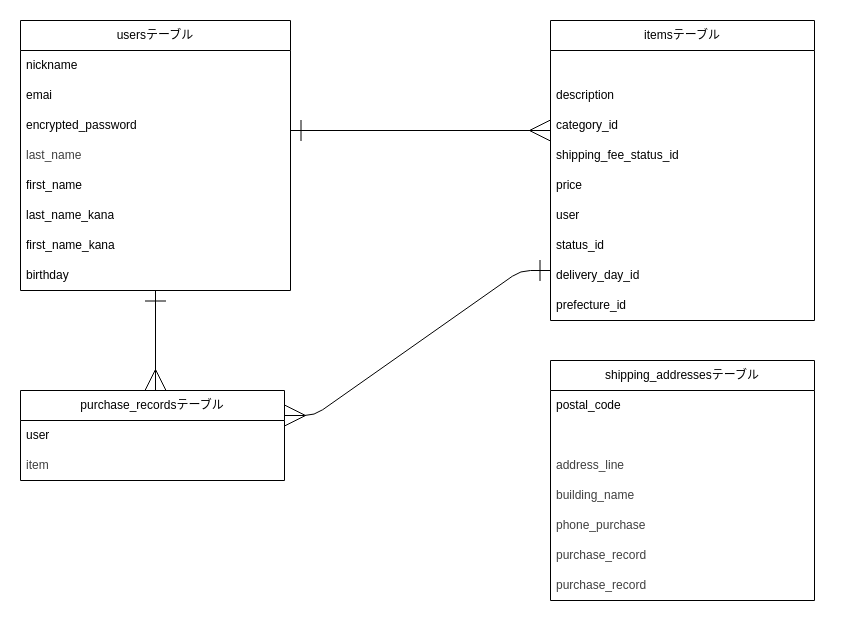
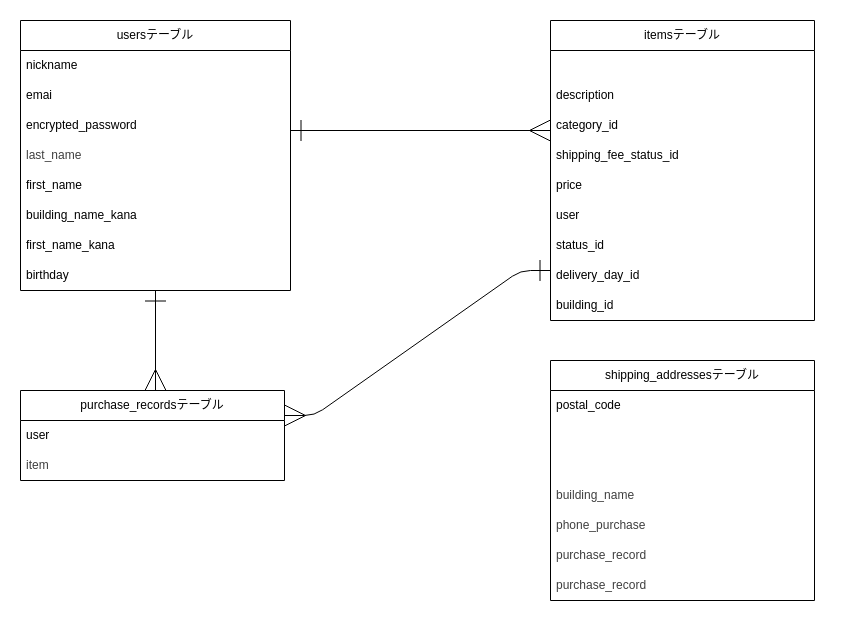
  <mxCell id="0" />
  <mxCell id="1" parent="0" />
  <mxCell id="2" value="" style="group" parent="1" vertex="1" connectable="0"><mxGeometry x="550" y="20" width="270" height="300" as="geometry" /></mxCell>
  <mxCell id="3" value="itemsテーブル" style="swimlane;fontStyle=0;childLayout=stackLayout;horizontal=1;startSize=30;horizontalStack=0;resizeParent=1;resizeParentMax=0;resizeLast=0;collapsible=1;marginBottom=0;whiteSpace=wrap;html=1;movable=1;resizable=1;rotatable=1;deletable=1;editable=1;locked=0;connectable=1;container=0;" parent="2" vertex="1"><mxGeometry width="264" height="300" as="geometry" /></mxCell>
  <mxCell id="4" value="&lt;div&gt;&lt;span style=&quot;background-color: transparent;&quot;&gt;shipping_fee_status_id&lt;/span&gt;&lt;/div&gt;" style="text;strokeColor=none;fillColor=none;align=left;verticalAlign=middle;spacingLeft=4;spacingRight=4;overflow=hidden;points=[[0,0.5],[1,0.5]];portConstraint=eastwest;rotatable=0;whiteSpace=wrap;html=1;" parent="2" vertex="1"><mxGeometry y="120" width="270" height="30" as="geometry" /></mxCell>
  <mxCell id="5" value="&lt;font color=&quot;#000000&quot;&gt;description&lt;br&gt;&lt;/font&gt;" style="text;strokeColor=none;fillColor=none;align=left;verticalAlign=middle;spacingLeft=4;spacingRight=4;overflow=hidden;points=[[0,0.5],[1,0.5]];portConstraint=eastwest;rotatable=0;whiteSpace=wrap;html=1;" parent="2" vertex="1"><mxGeometry y="60" width="264" height="30" as="geometry" /></mxCell>
  <mxCell id="6" value="&lt;div&gt;&lt;span style=&quot;background-color: transparent;&quot;&gt;category_id&lt;/span&gt;&lt;/div&gt;" style="text;strokeColor=none;fillColor=none;align=left;verticalAlign=middle;spacingLeft=4;spacingRight=4;overflow=hidden;points=[[0,0.5],[1,0.5]];portConstraint=eastwest;rotatable=0;whiteSpace=wrap;html=1;" parent="2" vertex="1"><mxGeometry y="90" width="264" height="30" as="geometry" /></mxCell>
  <mxCell id="7" value="&lt;div&gt;&lt;span style=&quot;background-color: transparent;&quot;&gt;price&lt;/span&gt;&lt;/div&gt;" style="text;strokeColor=none;fillColor=none;align=left;verticalAlign=middle;spacingLeft=4;spacingRight=4;overflow=hidden;points=[[0,0.5],[1,0.5]];portConstraint=eastwest;rotatable=0;whiteSpace=wrap;html=1;" parent="2" vertex="1"><mxGeometry y="150" width="270" height="30" as="geometry" /></mxCell>
  <mxCell id="8" value="&lt;div&gt;&lt;span style=&quot;background-color: transparent;&quot;&gt;user&lt;/span&gt;&lt;/div&gt;" style="text;strokeColor=none;fillColor=none;align=left;verticalAlign=middle;spacingLeft=4;spacingRight=4;overflow=hidden;points=[[0,0.5],[1,0.5]];portConstraint=eastwest;rotatable=0;whiteSpace=wrap;html=1;" parent="2" vertex="1"><mxGeometry y="180" width="270" height="30" as="geometry" /></mxCell>
  <mxCell id="9" value="&lt;div&gt;&lt;span style=&quot;background-color: transparent;&quot;&gt;status_id&lt;/span&gt;&lt;/div&gt;" style="text;strokeColor=none;fillColor=none;align=left;verticalAlign=middle;spacingLeft=4;spacingRight=4;overflow=hidden;points=[[0,0.5],[1,0.5]];portConstraint=eastwest;rotatable=0;whiteSpace=wrap;html=1;" parent="2" vertex="1"><mxGeometry y="210" width="270" height="30" as="geometry" /></mxCell>
  <mxCell id="10" value="&lt;div&gt;&lt;span style=&quot;background-color: transparent;&quot;&gt;delivery_day_id&lt;/span&gt;&lt;span style=&quot;background-color: transparent; white-space: pre;&quot;&gt;&#09;&lt;/span&gt;&lt;span style=&quot;background-color: transparent;&quot;&gt;&amp;nbsp;&lt;/span&gt;&lt;/div&gt;" style="text;strokeColor=none;fillColor=none;align=left;verticalAlign=middle;spacingLeft=4;spacingRight=4;overflow=hidden;points=[[0,0.5],[1,0.5]];portConstraint=eastwest;rotatable=0;whiteSpace=wrap;html=1;" parent="2" vertex="1"><mxGeometry y="240" width="270" height="30" as="geometry" /></mxCell>
- <mxCell id="11" value="&lt;div&gt;&lt;span style=&quot;background-color: transparent;&quot;&gt;prefecture_id&lt;/span&gt;&lt;span style=&quot;background-color: transparent; white-space: pre;&quot;&gt;&#09;&lt;/span&gt;&lt;span style=&quot;background-color: transparent;&quot;&gt;&amp;nbsp;&lt;/span&gt;&lt;/div&gt;" style="text;strokeColor=none;fillColor=none;align=left;verticalAlign=middle;spacingLeft=4;spacingRight=4;overflow=hidden;points=[[0,0.5],[1,0.5]];portConstraint=eastwest;rotatable=0;whiteSpace=wrap;html=1;" parent="2" vertex="1"><mxGeometry y="270" width="270" height="30" as="geometry" /></mxCell>
+ <mxCell id="11" value="&lt;div&gt;&lt;span style=&quot;background-color: transparent;&quot;&gt;building_id&lt;/span&gt;&lt;span style=&quot;background-color: transparent; white-space: pre;&quot;&gt;&#09;&lt;/span&gt;&lt;span style=&quot;background-color: transparent;&quot;&gt;&amp;nbsp;&lt;/span&gt;&lt;/div&gt;" style="text;strokeColor=none;fillColor=none;align=left;verticalAlign=middle;spacingLeft=4;spacingRight=4;overflow=hidden;points=[[0,0.5],[1,0.5]];portConstraint=eastwest;rotatable=0;whiteSpace=wrap;html=1;" parent="2" vertex="1"><mxGeometry y="270" width="270" height="30" as="geometry" /></mxCell>
  <mxCell id="12" value="" style="group" parent="1" vertex="1" connectable="0"><mxGeometry x="550" y="360" width="270" height="240" as="geometry" /></mxCell>
  <mxCell id="13" value="shipping_addressesテーブル" style="swimlane;fontStyle=0;childLayout=stackLayout;horizontal=1;startSize=30;horizontalStack=0;resizeParent=1;resizeParentMax=0;resizeLast=0;collapsible=1;marginBottom=0;whiteSpace=wrap;html=1;movable=1;resizable=1;rotatable=1;deletable=1;editable=1;locked=0;connectable=1;container=0;" parent="12" vertex="1"><mxGeometry width="264" height="240" as="geometry" /></mxCell>
  <mxCell id="14" value="&lt;div&gt;&lt;div style=&quot;color: rgb(63, 63, 63);&quot;&gt;building_name&lt;br&gt;&lt;/div&gt;&lt;/div&gt;" style="text;strokeColor=none;fillColor=none;align=left;verticalAlign=middle;spacingLeft=4;spacingRight=4;overflow=hidden;points=[[0,0.5],[1,0.5]];portConstraint=eastwest;rotatable=0;whiteSpace=wrap;html=1;" parent="12" vertex="1"><mxGeometry y="120" width="270" height="30" as="geometry" /></mxCell>
  <mxCell id="15" value="&lt;font color=&quot;#000000&quot;&gt;&lt;div style=&quot;&quot;&gt;postal_code&lt;/div&gt;&lt;/font&gt;" style="text;strokeColor=none;fillColor=none;align=left;verticalAlign=middle;spacingLeft=4;spacingRight=4;overflow=hidden;points=[[0,0.5],[1,0.5]];portConstraint=eastwest;rotatable=0;whiteSpace=wrap;html=1;" parent="12" vertex="1"><mxGeometry y="30" width="264" height="30" as="geometry" /></mxCell>
- <mxCell id="16" value="&lt;div&gt;&lt;div style=&quot;color: rgb(63, 63, 63);&quot;&gt;address_line&lt;br&gt;&lt;/div&gt;&lt;/div&gt;" style="text;strokeColor=none;fillColor=none;align=left;verticalAlign=middle;spacingLeft=4;spacingRight=4;overflow=hidden;points=[[0,0.5],[1,0.5]];portConstraint=eastwest;rotatable=0;whiteSpace=wrap;html=1;" parent="12" vertex="1"><mxGeometry y="90" width="264" height="30" as="geometry" /></mxCell>
  <mxCell id="17" value="&lt;div&gt;&lt;div style=&quot;color: rgb(63, 63, 63);&quot;&gt;phone_purchase&lt;br&gt;&lt;/div&gt;&lt;/div&gt;" style="text;strokeColor=none;fillColor=none;align=left;verticalAlign=middle;spacingLeft=4;spacingRight=4;overflow=hidden;points=[[0,0.5],[1,0.5]];portConstraint=eastwest;rotatable=0;whiteSpace=wrap;html=1;" parent="12" vertex="1"><mxGeometry y="150" width="270" height="30" as="geometry" /></mxCell>
  <mxCell id="18" value="&lt;div&gt;&lt;span style=&quot;color: rgb(63, 63, 63);&quot;&gt;purchase_record&lt;/span&gt;&lt;/div&gt;" style="text;strokeColor=none;fillColor=none;align=left;verticalAlign=middle;spacingLeft=4;spacingRight=4;overflow=hidden;points=[[0,0.5],[1,0.5]];portConstraint=eastwest;rotatable=0;whiteSpace=wrap;html=1;" parent="12" vertex="1"><mxGeometry y="180" width="270" height="30" as="geometry" /></mxCell>
  <mxCell id="19" value="&lt;div&gt;&lt;span style=&quot;color: rgb(63, 63, 63);&quot;&gt;purchase_record&lt;/span&gt;&lt;/div&gt;" style="text;strokeColor=none;fillColor=none;align=left;verticalAlign=middle;spacingLeft=4;spacingRight=4;overflow=hidden;points=[[0,0.5],[1,0.5]];portConstraint=eastwest;rotatable=0;whiteSpace=wrap;html=1;" parent="12" vertex="1"><mxGeometry y="210" width="270" height="30" as="geometry" /></mxCell>
  <mxCell id="20" value="" style="group" parent="1" vertex="1" connectable="0"><mxGeometry x="20" y="390" width="264" height="90" as="geometry" /></mxCell>
  <mxCell id="21" value="purchase_recordsテーブル" style="swimlane;fontStyle=0;childLayout=stackLayout;horizontal=1;startSize=30;horizontalStack=0;resizeParent=1;resizeParentMax=0;resizeLast=0;collapsible=1;marginBottom=0;whiteSpace=wrap;html=1;movable=1;resizable=1;rotatable=1;deletable=1;editable=1;locked=0;connectable=1;container=0;" parent="20" vertex="1"><mxGeometry width="264" height="90" as="geometry" /></mxCell>
  <mxCell id="22" value="&lt;font color=&quot;#000000&quot;&gt;&lt;div style=&quot;&quot;&gt;user&lt;/div&gt;&lt;/font&gt;" style="text;strokeColor=none;fillColor=none;align=left;verticalAlign=middle;spacingLeft=4;spacingRight=4;overflow=hidden;points=[[0,0.5],[1,0.5]];portConstraint=eastwest;rotatable=0;whiteSpace=wrap;html=1;" parent="20" vertex="1"><mxGeometry y="30" width="264" height="30" as="geometry" /></mxCell>
  <mxCell id="23" value="&lt;font color=&quot;#000000&quot;&gt;&lt;div style=&quot;color: rgb(63, 63, 63);&quot;&gt;&lt;span style=&quot;color: rgb(63, 63, 63); background-color: transparent;&quot;&gt;item&lt;/span&gt;&lt;/div&gt;&lt;/font&gt;" style="text;strokeColor=none;fillColor=none;align=left;verticalAlign=middle;spacingLeft=4;spacingRight=4;overflow=hidden;points=[[0,0.5],[1,0.5]];portConstraint=eastwest;rotatable=0;whiteSpace=wrap;html=1;" parent="20" vertex="1"><mxGeometry y="60" width="264" height="30" as="geometry" /></mxCell>
  <mxCell id="24" value="" style="group" parent="1" vertex="1" connectable="0"><mxGeometry x="20" y="20" width="270" height="270" as="geometry" /></mxCell>
  <mxCell id="25" value="usersテーブル" style="swimlane;fontStyle=0;childLayout=stackLayout;horizontal=1;startSize=30;horizontalStack=0;resizeParent=1;resizeParentMax=0;resizeLast=0;collapsible=1;marginBottom=0;whiteSpace=wrap;html=1;movable=1;resizable=1;rotatable=1;deletable=1;editable=1;locked=0;connectable=1;container=0;" parent="24" vertex="1"><mxGeometry width="270" height="270" as="geometry" /></mxCell>
  <mxCell id="26" value="&lt;span style=&quot;color: rgb(63, 63, 63);&quot;&gt;last_name&lt;/span&gt;" style="text;strokeColor=none;fillColor=none;align=left;verticalAlign=middle;spacingLeft=4;spacingRight=4;overflow=hidden;points=[[0,0.5],[1,0.5]];portConstraint=eastwest;rotatable=0;whiteSpace=wrap;html=1;" parent="24" vertex="1"><mxGeometry y="120" width="270" height="30" as="geometry" /></mxCell>
  <mxCell id="27" value="&lt;font color=&quot;#000000&quot;&gt;&lt;div style=&quot;&quot;&gt;nickname&lt;/div&gt;&lt;/font&gt;" style="text;strokeColor=none;fillColor=none;align=left;verticalAlign=middle;spacingLeft=4;spacingRight=4;overflow=hidden;points=[[0,0.5],[1,0.5]];portConstraint=eastwest;rotatable=0;whiteSpace=wrap;html=1;" parent="24" vertex="1"><mxGeometry y="30" width="264" height="30" as="geometry" /></mxCell>
  <mxCell id="28" value="&lt;font color=&quot;#000000&quot;&gt;&lt;div style=&quot;&quot;&gt;&lt;span style=&quot;background-color: transparent;&quot;&gt;emai&lt;/span&gt;&lt;/div&gt;&lt;/font&gt;" style="text;strokeColor=none;fillColor=none;align=left;verticalAlign=middle;spacingLeft=4;spacingRight=4;overflow=hidden;points=[[0,0.5],[1,0.5]];portConstraint=eastwest;rotatable=0;whiteSpace=wrap;html=1;" parent="24" vertex="1"><mxGeometry y="60" width="264" height="30" as="geometry" /></mxCell>
  <mxCell id="29" value="&lt;div&gt;&lt;span style=&quot;background-color: transparent;&quot;&gt;encrypted_password&lt;/span&gt;&lt;/div&gt;" style="text;strokeColor=none;fillColor=none;align=left;verticalAlign=middle;spacingLeft=4;spacingRight=4;overflow=hidden;points=[[0,0.5],[1,0.5]];portConstraint=eastwest;rotatable=0;whiteSpace=wrap;html=1;" parent="24" vertex="1"><mxGeometry y="90" width="264" height="30" as="geometry" /></mxCell>
  <mxCell id="30" value="first_name" style="text;strokeColor=none;fillColor=none;align=left;verticalAlign=middle;spacingLeft=4;spacingRight=4;overflow=hidden;points=[[0,0.5],[1,0.5]];portConstraint=eastwest;rotatable=0;whiteSpace=wrap;html=1;" parent="24" vertex="1"><mxGeometry y="150" width="270" height="30" as="geometry" /></mxCell>
- <mxCell id="31" value="last_name_kana" style="text;strokeColor=none;fillColor=none;align=left;verticalAlign=middle;spacingLeft=4;spacingRight=4;overflow=hidden;points=[[0,0.5],[1,0.5]];portConstraint=eastwest;rotatable=0;whiteSpace=wrap;html=1;" parent="24" vertex="1"><mxGeometry y="180" width="270" height="30" as="geometry" /></mxCell>
+ <mxCell id="31" value="building_name_kana" style="text;strokeColor=none;fillColor=none;align=left;verticalAlign=middle;spacingLeft=4;spacingRight=4;overflow=hidden;points=[[0,0.5],[1,0.5]];portConstraint=eastwest;rotatable=0;whiteSpace=wrap;html=1;" parent="24" vertex="1"><mxGeometry y="180" width="270" height="30" as="geometry" /></mxCell>
  <mxCell id="32" value="first_name_kana" style="text;strokeColor=none;fillColor=none;align=left;verticalAlign=middle;spacingLeft=4;spacingRight=4;overflow=hidden;points=[[0,0.5],[1,0.5]];portConstraint=eastwest;rotatable=0;whiteSpace=wrap;html=1;" parent="24" vertex="1"><mxGeometry y="210" width="270" height="30" as="geometry" /></mxCell>
  <mxCell id="33" value="birthday&amp;nbsp; &amp;nbsp; &amp;nbsp;&amp;nbsp;" style="text;strokeColor=none;fillColor=none;align=left;verticalAlign=middle;spacingLeft=4;spacingRight=4;overflow=hidden;points=[[0,0.5],[1,0.5]];portConstraint=eastwest;rotatable=0;whiteSpace=wrap;html=1;" parent="24" vertex="1"><mxGeometry y="240" width="270" height="30" as="geometry" /></mxCell>
  <mxCell id="34" style="html=1;startArrow=ERone;startFill=0;endArrow=ERmany;endFill=0;entryX=0;entryY=0.5;entryDx=0;entryDy=0;strokeWidth=1;endSize=19;targetPerimeterSpacing=12;startSize=19;" parent="1" edge="1"><mxGeometry relative="1" as="geometry"><mxPoint x="550" y="130" as="targetPoint" /><mxPoint x="290" y="130" as="sourcePoint" /></mxGeometry></mxCell>
  <mxCell id="35" style="edgeStyle=none;html=1;endArrow=ERmany;endFill=0;startArrow=ERone;startFill=0;endSize=19;startSize=19;" parent="1" source="33" edge="1"><mxGeometry relative="1" as="geometry"><mxPoint x="155" y="390" as="targetPoint" /></mxGeometry></mxCell>
  <mxCell id="36" value="" style="edgeStyle=entityRelationEdgeStyle;fontSize=12;html=1;endArrow=ERone;endFill=0;exitX=1;exitY=0.5;exitDx=0;exitDy=0;startArrow=ERmany;startFill=0;endSize=19;startSize=19;" parent="1" edge="1"><mxGeometry width="100" height="100" relative="1" as="geometry"><mxPoint x="284" y="415" as="sourcePoint" /><mxPoint x="550" y="270" as="targetPoint" /><Array as="points"><mxPoint x="300" y="400" /><mxPoint x="300" y="380" /></Array></mxGeometry></mxCell>
